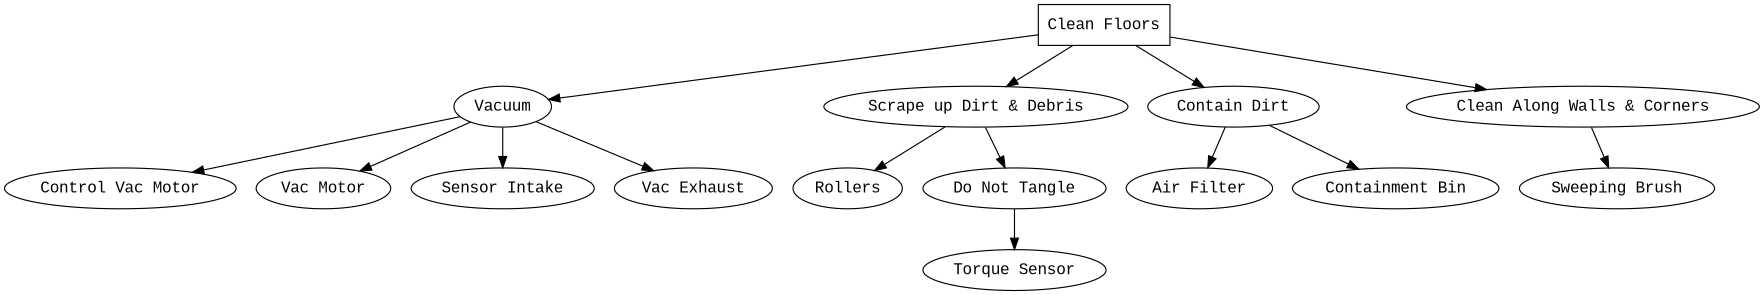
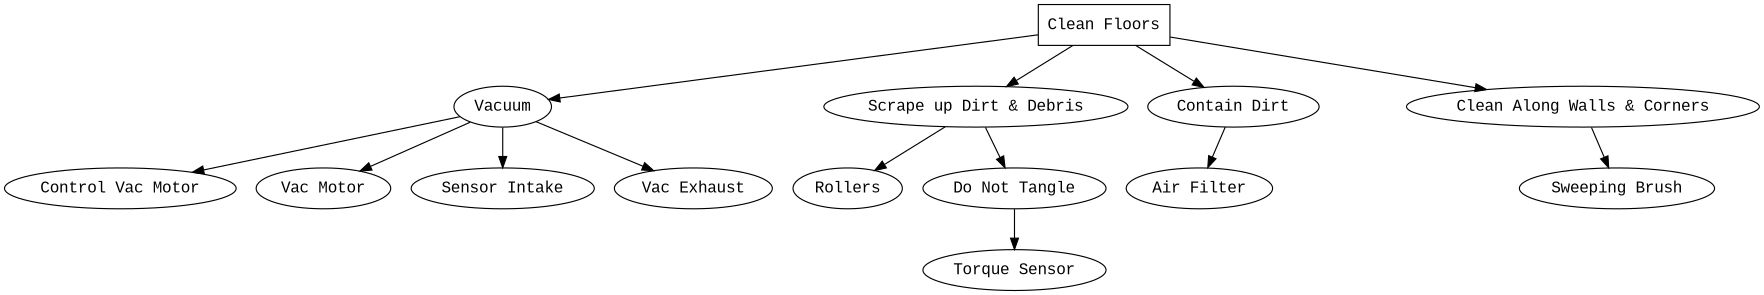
  digraph {
    fontname="Liberation Mono"
    node [fontname="Liberation Mono"]
    edge [fontname="Liberation Mono"]
    n1 [label="Clean Floors" shape=box]
    n2 [label=Vacuum]
    n3 [label="Scrape up Dirt & Debris"]
    n4 [label="Contain Dirt"]
    n5 [label="Clean Along Walls & Corners"]
    n6 [label="Control Vac Motor"]
    n7 [label="Vac Motor"]
    n8 [label="Sensor Intake"]
    n9 [label="Vac Exhaust"]
    n10 [label=Rollers]
    n11 [label="Do Not Tangle"]
    n12 [label="Air Filter"]
-   n13 [label="Containment Bin"]
    n14 [label="Sweeping Brush"]
    n15 [label="Torque Sensor"]
    n1 -> n2
    n1 -> n3
    n1 -> n4
    n1 -> n5
    n2 -> n6
    n2 -> n7
    n2 -> n8
    n2 -> n9
    n3 -> n10
    n3 -> n11
    n4 -> n12
-   n4 -> n13
    n5 -> n14
    n11 -> n15
  }
